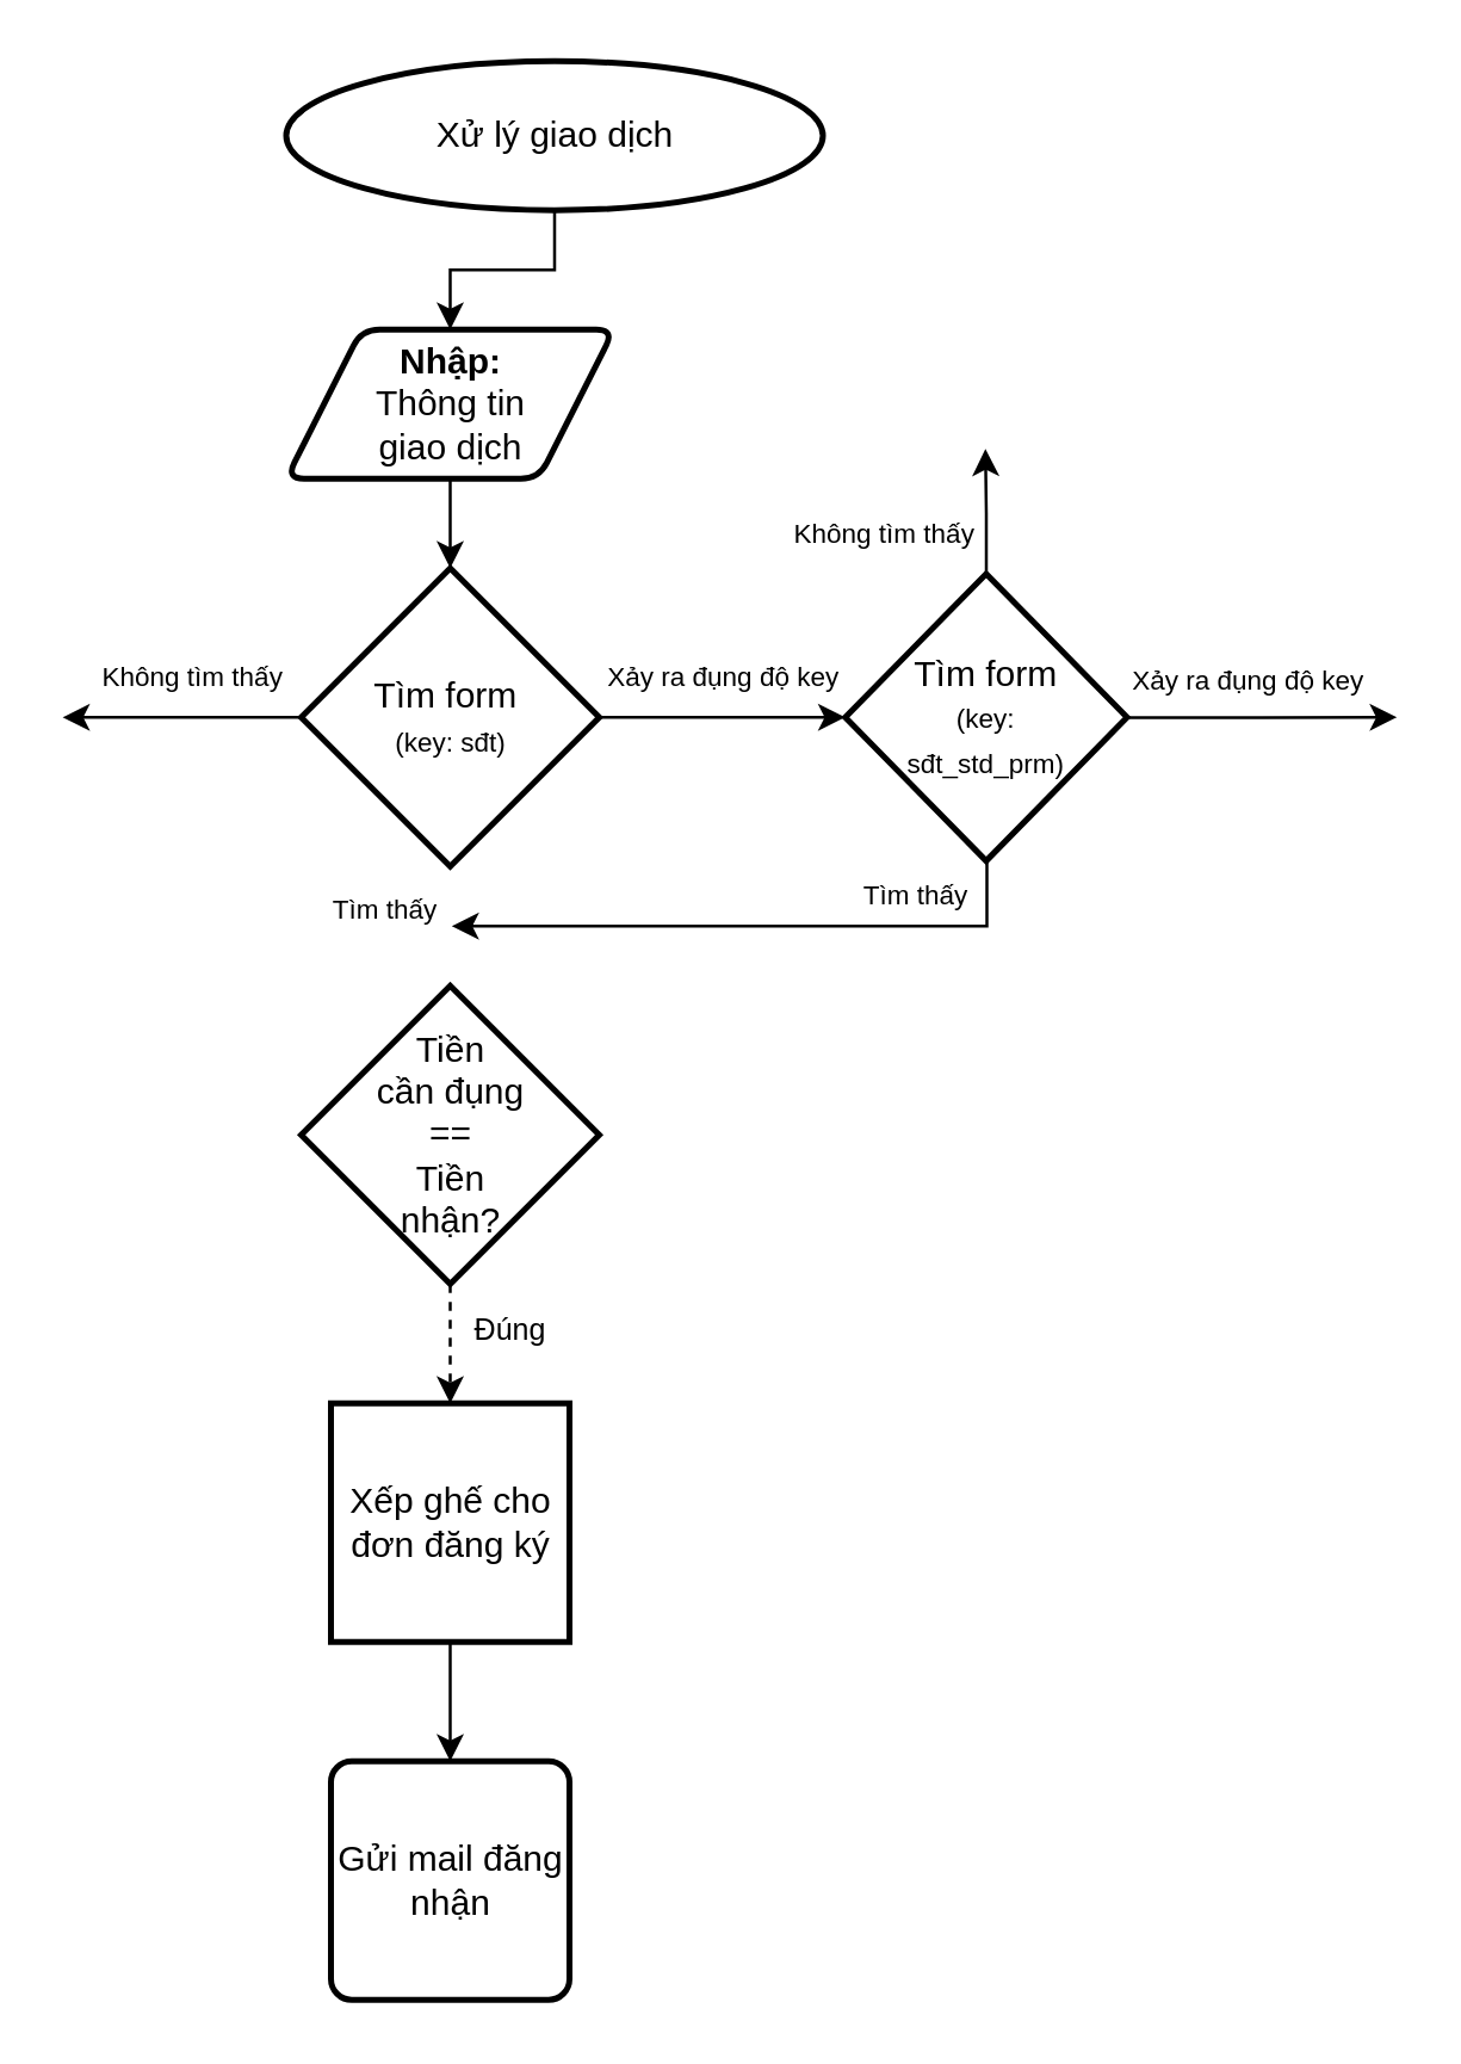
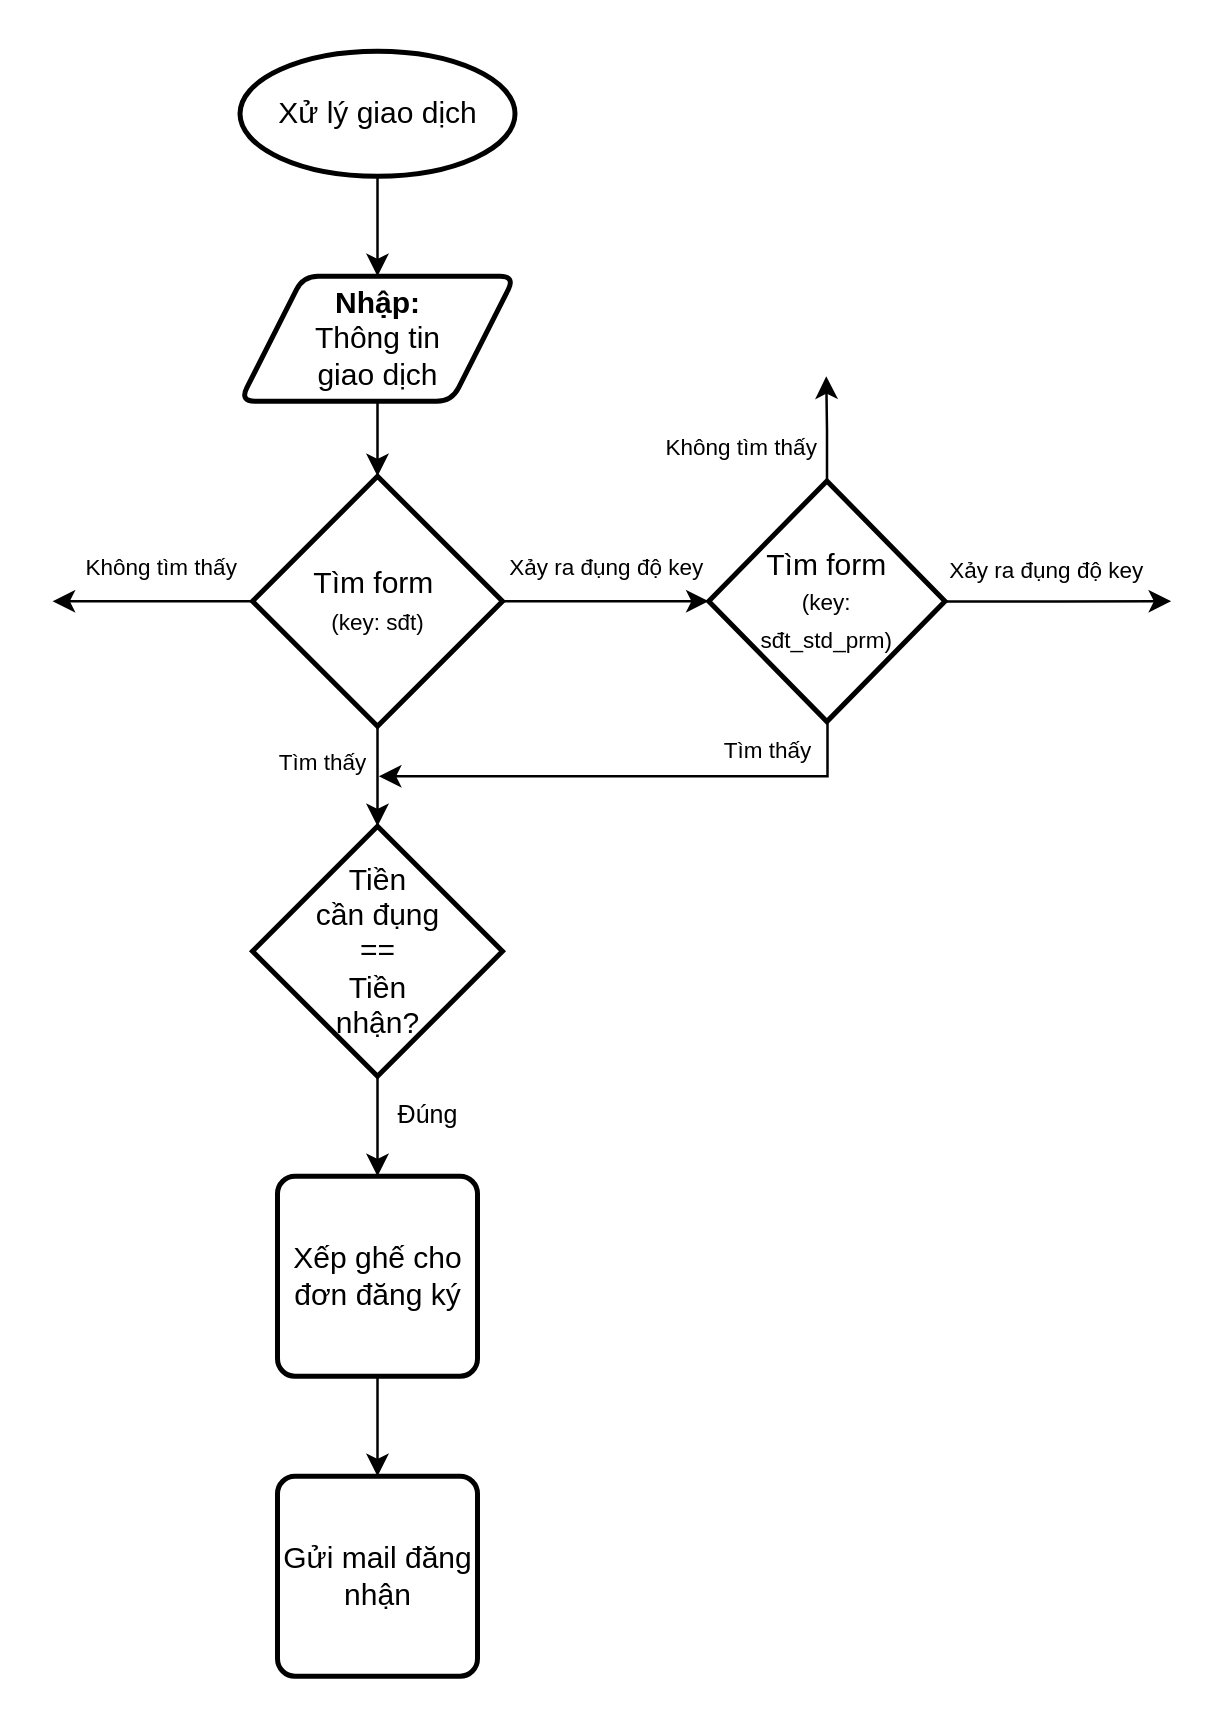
  <mxCell id="0" />
  <mxCell id="1" parent="0" />
  <mxCell id="2" value="" style="edgeStyle=orthogonalEdgeStyle;rounded=0;orthogonalLoop=1;jettySize=auto;html=1;" edge="1" parent="1" source="3" target="5"><mxGeometry relative="1" as="geometry" /></mxCell>
- <mxCell id="3" value="Xử lý giao dịch" style="strokeWidth=2;html=1;shape=mxgraph.flowchart.start_1;whiteSpace=wrap;" vertex="1" parent="1"><mxGeometry x="95.5" y="20" width="180" height="50" as="geometry" /></mxCell>
+ <mxCell id="3" value="Xử lý giao dịch" style="strokeWidth=2;html=1;shape=mxgraph.flowchart.start_1;whiteSpace=wrap;" vertex="1" parent="1"><mxGeometry x="95.5" y="20" width="110" height="50" as="geometry" /></mxCell>
  <mxCell id="4" style="edgeStyle=orthogonalEdgeStyle;rounded=0;orthogonalLoop=1;jettySize=auto;html=1;entryX=0.5;entryY=0;entryDx=0;entryDy=0;entryPerimeter=0;" edge="1" parent="1" source="5" target="9"><mxGeometry relative="1" as="geometry" /></mxCell>
  <mxCell id="5" value="&lt;b&gt;Nhập:&lt;/b&gt;&lt;br&gt;Thông tin &lt;br&gt;giao dịch" style="shape=parallelogram;html=1;strokeWidth=2;perimeter=parallelogramPerimeter;whiteSpace=wrap;rounded=1;arcSize=12;size=0.23;" vertex="1" parent="1"><mxGeometry x="95.5" y="110" width="110" height="50" as="geometry" /></mxCell>
+ <mxCell id="6" style="edgeStyle=orthogonalEdgeStyle;rounded=0;orthogonalLoop=1;jettySize=auto;html=1;entryX=0.5;entryY=0;entryDx=0;entryDy=0;entryPerimeter=0;" edge="1" parent="1" source="9" target="12"><mxGeometry relative="1" as="geometry"><mxPoint x="150.5" y="330" as="targetPoint" /></mxGeometry></mxCell>
  <mxCell id="7" value="" style="edgeStyle=orthogonalEdgeStyle;rounded=0;orthogonalLoop=1;jettySize=auto;html=1;" edge="1" parent="1" source="9"><mxGeometry relative="1" as="geometry"><mxPoint x="20.5" y="240" as="targetPoint" /></mxGeometry></mxCell>
  <mxCell id="8" value="" style="edgeStyle=orthogonalEdgeStyle;rounded=0;orthogonalLoop=1;jettySize=auto;html=1;entryX=0;entryY=0.5;entryDx=0;entryDy=0;entryPerimeter=0;" edge="1" parent="1" source="9" target="22"><mxGeometry relative="1" as="geometry"><mxPoint x="280.5" y="240" as="targetPoint" /></mxGeometry></mxCell>
  <mxCell id="9" value="Tìm form&amp;nbsp;&lt;br&gt;&lt;font style=&quot;font-size: 9px;&quot;&gt;(key: sđt)&lt;/font&gt;" style="strokeWidth=2;html=1;shape=mxgraph.flowchart.decision;whiteSpace=wrap;" vertex="1" parent="1"><mxGeometry x="100.5" y="190" width="100" height="100" as="geometry" /></mxCell>
  <mxCell id="10" value="&lt;font style=&quot;font-size: 9px;&quot;&gt;Tìm thấy&lt;/font&gt;" style="text;html=1;strokeColor=none;fillColor=none;align=center;verticalAlign=middle;whiteSpace=wrap;rounded=0;" vertex="1" parent="1"><mxGeometry x="99" y="289" width="60" height="30" as="geometry" /></mxCell>
- <mxCell id="11" style="edgeStyle=orthogonalEdgeStyle;rounded=0;orthogonalLoop=1;jettySize=auto;html=1;entryX=0.5;entryY=0;entryDx=0;entryDy=0;dashed=1;" edge="1" parent="1" source="12" target="16"><mxGeometry relative="1" as="geometry" /></mxCell>
+ <mxCell id="11" style="edgeStyle=orthogonalEdgeStyle;rounded=0;orthogonalLoop=1;jettySize=auto;html=1;entryX=0.5;entryY=0;entryDx=0;entryDy=0;" edge="1" parent="1" source="12" target="16"><mxGeometry relative="1" as="geometry" /></mxCell>
  <mxCell id="12" value="Tiền &lt;br&gt;cần đụng &lt;br&gt;== &lt;br&gt;Tiền &lt;br&gt;nhận?" style="strokeWidth=2;html=1;shape=mxgraph.flowchart.decision;whiteSpace=wrap;" vertex="1" parent="1"><mxGeometry x="100.5" y="330" width="100" height="100" as="geometry" /></mxCell>
  <mxCell id="13" value="&lt;font style=&quot;font-size: 9px;&quot;&gt;Không tìm thấy&lt;/font&gt;" style="text;html=1;strokeColor=none;fillColor=none;align=center;verticalAlign=middle;whiteSpace=wrap;rounded=0;" vertex="1" parent="1"><mxGeometry x="28" y="210" width="72.5" height="31.25" as="geometry" /></mxCell>
  <mxCell id="14" value="&lt;font style=&quot;font-size: 9px;&quot;&gt;Xảy ra đụng độ key&lt;/font&gt;" style="text;html=1;strokeColor=none;fillColor=none;align=center;verticalAlign=middle;whiteSpace=wrap;rounded=0;" vertex="1" parent="1"><mxGeometry x="200.5" y="210" width="83" height="31.25" as="geometry" /></mxCell>
  <mxCell id="15" style="edgeStyle=orthogonalEdgeStyle;rounded=0;orthogonalLoop=1;jettySize=auto;html=1;entryX=0.5;entryY=0;entryDx=0;entryDy=0;" edge="1" parent="1" source="16" target="17"><mxGeometry relative="1" as="geometry" /></mxCell>
- <mxCell id="16" value="Xếp ghế cho đơn đăng ký" style="whiteSpace=wrap;html=1;absoluteArcSize=1;arcSize=14;strokeWidth=2;rounded=0;" vertex="1" parent="1"><mxGeometry x="110.5" y="470" width="80" height="80" as="geometry" /></mxCell>
+ <mxCell id="16" value="Xếp ghế cho đơn đăng ký" style="rounded=1;whiteSpace=wrap;html=1;absoluteArcSize=1;arcSize=14;strokeWidth=2;" vertex="1" parent="1"><mxGeometry x="110.5" y="470" width="80" height="80" as="geometry" /></mxCell>
  <mxCell id="17" value="Gửi mail đăng nhận" style="rounded=1;whiteSpace=wrap;html=1;absoluteArcSize=1;arcSize=14;strokeWidth=2;" vertex="1" parent="1"><mxGeometry x="110.5" y="590" width="80" height="80" as="geometry" /></mxCell>
  <mxCell id="18" value="&lt;font size=&quot;1&quot;&gt;Đúng&lt;/font&gt;" style="text;html=1;strokeColor=none;fillColor=none;align=center;verticalAlign=middle;whiteSpace=wrap;rounded=0;" vertex="1" parent="1"><mxGeometry x="140.5" y="430" width="60" height="30" as="geometry" /></mxCell>
  <mxCell id="19" style="edgeStyle=orthogonalEdgeStyle;rounded=0;orthogonalLoop=1;jettySize=auto;html=1;" edge="1" parent="1"><mxGeometry relative="1" as="geometry"><mxPoint x="151" y="310" as="targetPoint" /><mxPoint x="330.5" y="288.13" as="sourcePoint" /><Array as="points"><mxPoint x="330.5" y="310" /></Array></mxGeometry></mxCell>
  <mxCell id="20" value="" style="edgeStyle=orthogonalEdgeStyle;rounded=0;orthogonalLoop=1;jettySize=auto;html=1;" edge="1" parent="1" source="22"><mxGeometry relative="1" as="geometry"><mxPoint x="468" y="240" as="targetPoint" /></mxGeometry></mxCell>
  <mxCell id="21" value="" style="edgeStyle=orthogonalEdgeStyle;rounded=0;orthogonalLoop=1;jettySize=auto;html=1;" edge="1" parent="1" source="22"><mxGeometry relative="1" as="geometry"><mxPoint x="330" y="150" as="targetPoint" /></mxGeometry></mxCell>
  <mxCell id="22" value="Tìm form&lt;br&gt;&lt;font style=&quot;font-size: 9px;&quot;&gt;(key: &lt;br&gt;sđt_std_prm)&lt;/font&gt;" style="strokeWidth=2;html=1;shape=mxgraph.flowchart.decision;whiteSpace=wrap;" vertex="1" parent="1"><mxGeometry x="283" y="191.88" width="94.5" height="96.25" as="geometry" /></mxCell>
  <mxCell id="23" value="&lt;font style=&quot;font-size: 9px;&quot;&gt;Tìm thấy&lt;/font&gt;" style="text;html=1;strokeColor=none;fillColor=none;align=center;verticalAlign=middle;whiteSpace=wrap;rounded=0;" vertex="1" parent="1"><mxGeometry x="277" y="284" width="60" height="30" as="geometry" /></mxCell>
  <mxCell id="24" value="&lt;font style=&quot;font-size: 9px;&quot;&gt;Xảy ra đụng độ key&lt;/font&gt;" style="text;html=1;strokeColor=none;fillColor=none;align=center;verticalAlign=middle;whiteSpace=wrap;rounded=0;" vertex="1" parent="1"><mxGeometry x="377" y="211" width="83" height="31.25" as="geometry" /></mxCell>
  <mxCell id="25" value="&lt;font style=&quot;font-size: 9px;&quot;&gt;Không tìm thấy&lt;/font&gt;" style="text;html=1;strokeColor=none;fillColor=none;align=center;verticalAlign=middle;whiteSpace=wrap;rounded=0;" vertex="1" parent="1"><mxGeometry x="260" y="162" width="72.5" height="31.25" as="geometry" /></mxCell>
